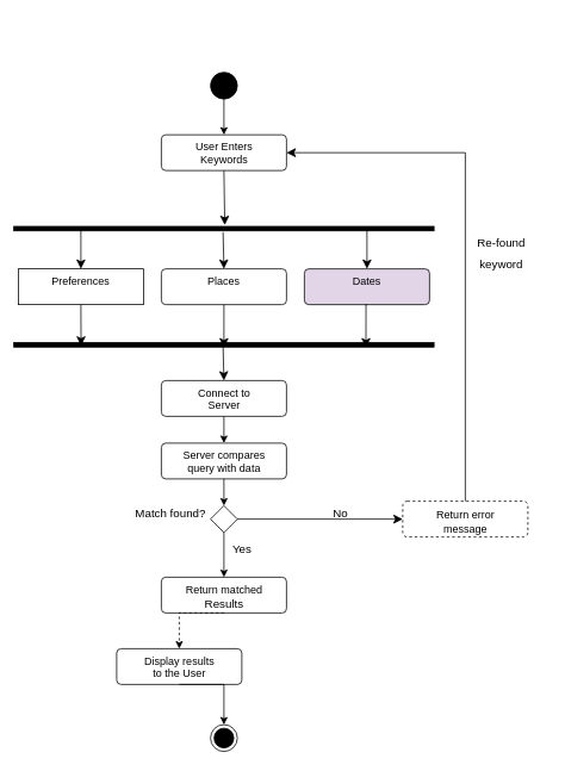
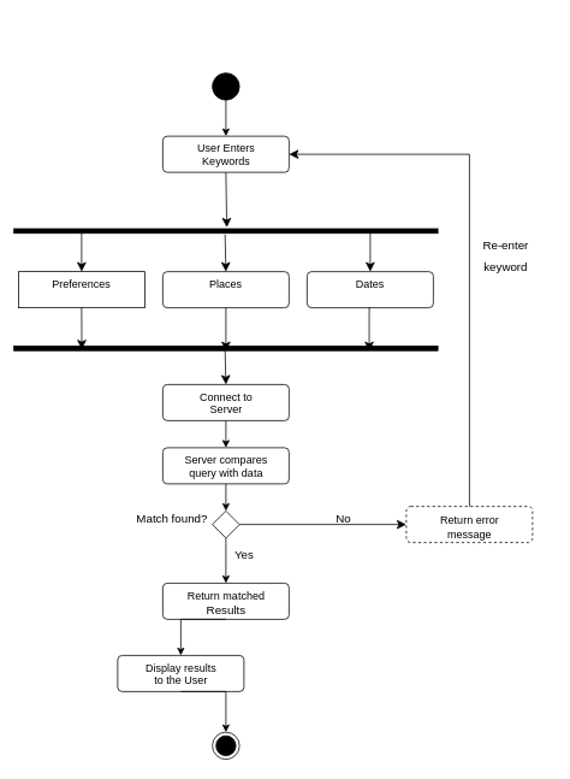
  <mxCell id="0" />
  <mxCell id="1" parent="0" />
  <mxCell id="2" value="" style="ellipse;fillColor=strokeColor;" parent="1" vertex="1"><mxGeometry x="235" y="80" width="30" height="30" as="geometry" /></mxCell>
  <mxCell id="3" value="User Enters&lt;br&gt;Keywords" style="html=1;align=center;verticalAlign=top;rounded=1;absoluteArcSize=1;arcSize=10;dashed=0;" parent="1" vertex="1"><mxGeometry x="180" y="150" width="140" height="40" as="geometry" /></mxCell>
  <mxCell id="4" value="Connect to&lt;br&gt;Server" style="html=1;align=center;verticalAlign=top;rounded=1;absoluteArcSize=1;arcSize=10;dashed=0;" parent="1" vertex="1"><mxGeometry x="180" y="425" width="140" height="40" as="geometry" /></mxCell>
  <mxCell id="5" value="Server compares&lt;br&gt;query with data" style="html=1;align=center;verticalAlign=top;rounded=1;absoluteArcSize=1;arcSize=10;dashed=0;" parent="1" vertex="1"><mxGeometry x="180" y="495" width="140" height="40" as="geometry" /></mxCell>
  <mxCell id="6" value="" style="rhombus;" parent="1" vertex="1"><mxGeometry x="235" y="565" width="30" height="30" as="geometry" /></mxCell>
  <mxCell id="7" value="&lt;span style=&quot;font-weight: normal;&quot;&gt;&lt;font style=&quot;font-size: 13px;&quot;&gt;Match found?&lt;/font&gt;&lt;/span&gt;" style="text;strokeColor=none;fillColor=none;html=1;fontSize=24;fontStyle=1;verticalAlign=middle;align=center;" parent="1" vertex="1"><mxGeometry x="140" y="550" width="100" height="40" as="geometry" /></mxCell>
  <mxCell id="8" value="" style="edgeStyle=segmentEdgeStyle;endArrow=classic;html=1;rounded=0;fontSize=13;exitX=0.5;exitY=1;exitDx=0;exitDy=0;entryX=0.5;entryY=0;entryDx=0;entryDy=0;" parent="1" source="5" target="6" edge="1"><mxGeometry width="50" height="50" relative="1" as="geometry"><mxPoint x="270" y="605" as="sourcePoint" /><mxPoint x="240" y="655" as="targetPoint" /></mxGeometry></mxCell>
  <mxCell id="9" value="" style="edgeStyle=segmentEdgeStyle;endArrow=classic;html=1;rounded=0;fontSize=13;exitX=0.5;exitY=1;exitDx=0;exitDy=0;entryX=0.5;entryY=0;entryDx=0;entryDy=0;" parent="1" source="4" target="5" edge="1"><mxGeometry width="50" height="50" relative="1" as="geometry"><mxPoint x="270" y="605" as="sourcePoint" /><mxPoint x="320" y="555" as="targetPoint" /></mxGeometry></mxCell>
  <mxCell id="10" value="" style="edgeStyle=segmentEdgeStyle;endArrow=classic;html=1;rounded=0;fontSize=13;exitX=0.5;exitY=1;exitDx=0;exitDy=0;entryX=0.5;entryY=0;entryDx=0;entryDy=0;" parent="1" source="2" target="3" edge="1"><mxGeometry width="50" height="50" relative="1" as="geometry"><mxPoint x="270" y="400" as="sourcePoint" /><mxPoint x="320" y="350" as="targetPoint" /></mxGeometry></mxCell>
  <mxCell id="11" value="&lt;font style=&quot;font-size: 12px;&quot;&gt;Return error&lt;br&gt;message&lt;/font&gt;" style="html=1;align=center;verticalAlign=top;rounded=1;absoluteArcSize=1;arcSize=10;dashed=1;fontSize=13;" parent="1" vertex="1"><mxGeometry x="450" y="560" width="140" height="40" as="geometry" /></mxCell>
- <mxCell id="12" value="&lt;p style=&quot;line-height: 80%;&quot;&gt;&lt;span style=&quot;font-weight: normal; font-size: 13px;&quot;&gt;Re-found&lt;br&gt;keyword&lt;/span&gt;&lt;/p&gt;" style="text;strokeColor=none;fillColor=none;html=1;fontSize=24;fontStyle=1;verticalAlign=middle;align=center;" parent="1" vertex="1"><mxGeometry x="510" y="260" width="100" height="40" as="geometry" /></mxCell>
+ <mxCell id="12" value="&lt;p style=&quot;line-height: 80%;&quot;&gt;&lt;span style=&quot;font-weight: normal; font-size: 13px;&quot;&gt;Re-enter&lt;br&gt;keyword&lt;/span&gt;&lt;/p&gt;" style="text;strokeColor=none;fillColor=none;html=1;fontSize=24;fontStyle=1;verticalAlign=middle;align=center;" parent="1" vertex="1"><mxGeometry x="510" y="260" width="100" height="40" as="geometry" /></mxCell>
  <mxCell id="13" value="&lt;span style=&quot;font-weight: normal;&quot;&gt;&lt;font style=&quot;font-size: 13px;&quot;&gt;No&lt;/font&gt;&lt;/span&gt;" style="text;strokeColor=none;fillColor=none;html=1;fontSize=24;fontStyle=1;verticalAlign=middle;align=center;" parent="1" vertex="1"><mxGeometry x="330" y="550" width="100" height="40" as="geometry" /></mxCell>
  <mxCell id="14" value="&lt;span style=&quot;font-size: 12px;&quot;&gt;Return matched&lt;br&gt;&lt;/span&gt;Results" style="html=1;align=center;verticalAlign=top;rounded=1;absoluteArcSize=1;arcSize=10;dashed=0;fontSize=13;" parent="1" vertex="1"><mxGeometry x="180" y="645" width="140" height="40" as="geometry" /></mxCell>
  <mxCell id="15" value="Display results&lt;br&gt;to the User" style="html=1;align=center;verticalAlign=top;rounded=1;absoluteArcSize=1;arcSize=10;dashed=0;fontSize=12;" parent="1" vertex="1"><mxGeometry x="130" y="725" width="140" height="40" as="geometry" /></mxCell>
  <mxCell id="16" value="" style="ellipse;html=1;shape=endState;fillColor=strokeColor;fontSize=12;" parent="1" vertex="1"><mxGeometry x="235" y="810" width="30" height="30" as="geometry" /></mxCell>
  <mxCell id="17" value="" style="edgeStyle=segmentEdgeStyle;endArrow=classic;html=1;rounded=0;fontSize=12;exitX=0.5;exitY=1;exitDx=0;exitDy=0;entryX=0.5;entryY=0;entryDx=0;entryDy=0;" parent="1" source="15" target="16" edge="1"><mxGeometry width="50" height="50" relative="1" as="geometry"><mxPoint x="270" y="755" as="sourcePoint" /><mxPoint x="250" y="805" as="targetPoint" /></mxGeometry></mxCell>
- <mxCell id="18" value="" style="edgeStyle=segmentEdgeStyle;endArrow=classic;html=1;rounded=0;fontSize=12;exitX=0.5;exitY=1;exitDx=0;exitDy=0;dashed=1;" parent="1" source="14" target="15" edge="1"><mxGeometry width="50" height="50" relative="1" as="geometry"><mxPoint x="270" y="755" as="sourcePoint" /><mxPoint x="320" y="705" as="targetPoint" /></mxGeometry></mxCell>
+ <mxCell id="18" value="" style="edgeStyle=segmentEdgeStyle;endArrow=classic;html=1;rounded=0;fontSize=12;exitX=0.5;exitY=1;exitDx=0;exitDy=0;" parent="1" source="14" target="15" edge="1"><mxGeometry width="50" height="50" relative="1" as="geometry"><mxPoint x="270" y="755" as="sourcePoint" /><mxPoint x="320" y="705" as="targetPoint" /></mxGeometry></mxCell>
  <mxCell id="19" value="&lt;span style=&quot;font-weight: normal;&quot;&gt;&lt;font style=&quot;font-size: 13px;&quot;&gt;Yes&lt;/font&gt;&lt;/span&gt;" style="text;strokeColor=none;fillColor=none;html=1;fontSize=24;fontStyle=1;verticalAlign=middle;align=center;" parent="1" vertex="1"><mxGeometry x="220" y="590" width="100" height="40" as="geometry" /></mxCell>
  <mxCell id="20" value="" style="edgeStyle=segmentEdgeStyle;endArrow=classic;html=1;rounded=0;fontSize=13;exitX=0.5;exitY=1;exitDx=0;exitDy=0;entryX=0.5;entryY=0;entryDx=0;entryDy=0;" parent="1" source="6" target="14" edge="1"><mxGeometry width="50" height="50" relative="1" as="geometry"><mxPoint x="200" y="615" as="sourcePoint" /><mxPoint x="320" y="725" as="targetPoint" /><Array as="points"><mxPoint x="250" y="610" /><mxPoint x="250" y="610" /></Array></mxGeometry></mxCell>
  <mxCell id="21" value="" style="html=1;points=[];perimeter=orthogonalPerimeter;fillColor=strokeColor;rotation=90;" vertex="1" parent="1"><mxGeometry x="247.5" y="20" width="5" height="470" as="geometry" /></mxCell>
  <mxCell id="22" value="" style="edgeStyle=segmentEdgeStyle;endArrow=classic;html=1;curved=0;rounded=0;endSize=8;startSize=8;exitX=0.5;exitY=1;exitDx=0;exitDy=0;entryX=-0.3;entryY=0.498;entryDx=0;entryDy=0;entryPerimeter=0;" edge="1" parent="1" source="3" target="21"><mxGeometry width="50" height="50" relative="1" as="geometry"><mxPoint x="460" y="380" as="sourcePoint" /><mxPoint x="510" y="330" as="targetPoint" /></mxGeometry></mxCell>
  <mxCell id="23" value="Places" style="html=1;align=center;verticalAlign=top;rounded=1;absoluteArcSize=1;arcSize=10;dashed=0;whiteSpace=wrap;" vertex="1" parent="1"><mxGeometry x="180" y="300" width="140" height="40" as="geometry" /></mxCell>
  <mxCell id="24" value="Preferences" style="html=1;align=center;verticalAlign=top;absoluteArcSize=1;arcSize=10;dashed=0;whiteSpace=wrap;rounded=0;" vertex="1" parent="1"><mxGeometry x="20" y="300" width="140" height="40" as="geometry" /></mxCell>
- <mxCell id="25" value="Dates" style="html=1;align=center;verticalAlign=top;rounded=1;absoluteArcSize=1;arcSize=10;dashed=0;whiteSpace=wrap;fillColor=#e1d5e7;" vertex="1" parent="1"><mxGeometry x="340" y="300" width="140" height="40" as="geometry" /></mxCell>
+ <mxCell id="25" value="Dates" style="html=1;align=center;verticalAlign=top;rounded=1;absoluteArcSize=1;arcSize=10;dashed=0;whiteSpace=wrap;" vertex="1" parent="1"><mxGeometry x="340" y="300" width="140" height="40" as="geometry" /></mxCell>
  <mxCell id="26" value="" style="edgeStyle=segmentEdgeStyle;endArrow=classic;html=1;curved=0;rounded=0;endSize=8;startSize=8;exitX=1.3;exitY=0.502;exitDx=0;exitDy=0;exitPerimeter=0;entryX=0.5;entryY=0;entryDx=0;entryDy=0;" edge="1" parent="1" source="21" target="23"><mxGeometry width="50" height="50" relative="1" as="geometry"><mxPoint x="460" y="380" as="sourcePoint" /><mxPoint x="510" y="330" as="targetPoint" /></mxGeometry></mxCell>
  <mxCell id="27" value="" style="edgeStyle=segmentEdgeStyle;endArrow=classic;html=1;curved=0;rounded=0;endSize=8;startSize=8;entryX=0.5;entryY=0;entryDx=0;entryDy=0;exitX=0.7;exitY=0.155;exitDx=0;exitDy=0;exitPerimeter=0;" edge="1" parent="1" source="21" target="25"><mxGeometry width="50" height="50" relative="1" as="geometry"><mxPoint x="420" y="270" as="sourcePoint" /><mxPoint x="510" y="330" as="targetPoint" /></mxGeometry></mxCell>
  <mxCell id="28" value="" style="edgeStyle=segmentEdgeStyle;endArrow=classic;html=1;curved=0;rounded=0;endSize=8;startSize=8;exitX=0.3;exitY=0.838;exitDx=0;exitDy=0;exitPerimeter=0;entryX=0.5;entryY=0;entryDx=0;entryDy=0;" edge="1" parent="1" source="21" target="24"><mxGeometry width="50" height="50" relative="1" as="geometry"><mxPoint x="460" y="380" as="sourcePoint" /><mxPoint x="510" y="330" as="targetPoint" /></mxGeometry></mxCell>
  <mxCell id="29" value="" style="html=1;points=[];perimeter=orthogonalPerimeter;fillColor=strokeColor;rotation=90;" vertex="1" parent="1"><mxGeometry x="247.5" y="150" width="5" height="470" as="geometry" /></mxCell>
  <mxCell id="30" value="" style="edgeStyle=segmentEdgeStyle;endArrow=classic;html=1;curved=0;rounded=0;endSize=8;startSize=8;exitX=0.5;exitY=1;exitDx=0;exitDy=0;entryX=1.1;entryY=0.162;entryDx=0;entryDy=0;entryPerimeter=0;" edge="1" parent="1" source="25" target="29"><mxGeometry width="50" height="50" relative="1" as="geometry"><mxPoint x="460" y="430" as="sourcePoint" /><mxPoint x="410" y="370" as="targetPoint" /></mxGeometry></mxCell>
  <mxCell id="31" value="" style="edgeStyle=segmentEdgeStyle;endArrow=classic;html=1;curved=0;rounded=0;endSize=8;startSize=8;exitX=0.5;exitY=1;exitDx=0;exitDy=0;entryX=1.1;entryY=0.5;entryDx=0;entryDy=0;entryPerimeter=0;" edge="1" parent="1" source="23" target="29"><mxGeometry width="50" height="50" relative="1" as="geometry"><mxPoint x="460" y="430" as="sourcePoint" /><mxPoint x="510" y="380" as="targetPoint" /></mxGeometry></mxCell>
  <mxCell id="32" value="" style="edgeStyle=segmentEdgeStyle;endArrow=classic;html=1;curved=0;rounded=0;endSize=8;startSize=8;exitX=0.5;exitY=1;exitDx=0;exitDy=0;entryX=0.7;entryY=0.84;entryDx=0;entryDy=0;entryPerimeter=0;" edge="1" parent="1" source="24" target="29"><mxGeometry width="50" height="50" relative="1" as="geometry"><mxPoint x="460" y="430" as="sourcePoint" /><mxPoint x="510" y="380" as="targetPoint" /></mxGeometry></mxCell>
  <mxCell id="33" value="" style="edgeStyle=segmentEdgeStyle;endArrow=classic;html=1;curved=0;rounded=0;endSize=8;startSize=8;exitX=0.7;exitY=0.502;exitDx=0;exitDy=0;exitPerimeter=0;entryX=0.5;entryY=0;entryDx=0;entryDy=0;" edge="1" parent="1" source="29" target="4"><mxGeometry width="50" height="50" relative="1" as="geometry"><mxPoint x="460" y="530" as="sourcePoint" /><mxPoint x="510" y="480" as="targetPoint" /></mxGeometry></mxCell>
  <mxCell id="34" value="" style="edgeStyle=segmentEdgeStyle;endArrow=classic;html=1;curved=0;rounded=0;endSize=8;startSize=8;exitX=1;exitY=0.5;exitDx=0;exitDy=0;entryX=0;entryY=0.5;entryDx=0;entryDy=0;" edge="1" parent="1" source="6" target="11"><mxGeometry width="50" height="50" relative="1" as="geometry"><mxPoint x="450" y="535" as="sourcePoint" /><mxPoint x="500" y="485" as="targetPoint" /></mxGeometry></mxCell>
  <mxCell id="35" value="" style="edgeStyle=segmentEdgeStyle;endArrow=classic;html=1;curved=0;rounded=0;endSize=8;startSize=8;entryX=1;entryY=0.5;entryDx=0;entryDy=0;exitX=0.5;exitY=0;exitDx=0;exitDy=0;" edge="1" parent="1" source="11" target="3"><mxGeometry width="50" height="50" relative="1" as="geometry"><mxPoint x="550" y="450" as="sourcePoint" /><mxPoint x="510" y="480" as="targetPoint" /><Array as="points"><mxPoint x="520" y="170" /></Array></mxGeometry></mxCell>
